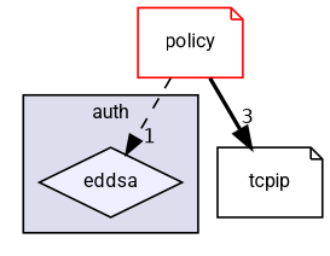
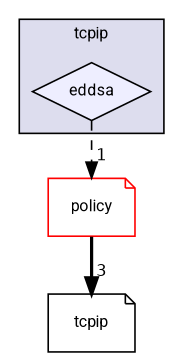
  digraph {
    compound=true
    fontname=Roboto
    node [fontname=Roboto fontsize=10 shape=note style=filled]
    edge [fontname=Roboto labeldistance=1.5 labelfontname=Helvetica labelfontsize=10]
    n1 [fillcolor="#eeeeff" label=eddsa pencolor=black shape=diamond]
    n2 [color=red fillcolor=white label=policy]
    n3 [label=tcpip style=""]
    subgraph cluster_1 {
      bgcolor="#ddddee"
      fontsize=10
-     label=auth
+     label=tcpip
      pencolor=black
      n1
    }
-   n2 -> n1 [headlabel=1 style=dashed]
+   n1 -> n2 [headlabel=1 style=dashed]
    n2 -> n3 [headlabel=3 style=bold]
  }
